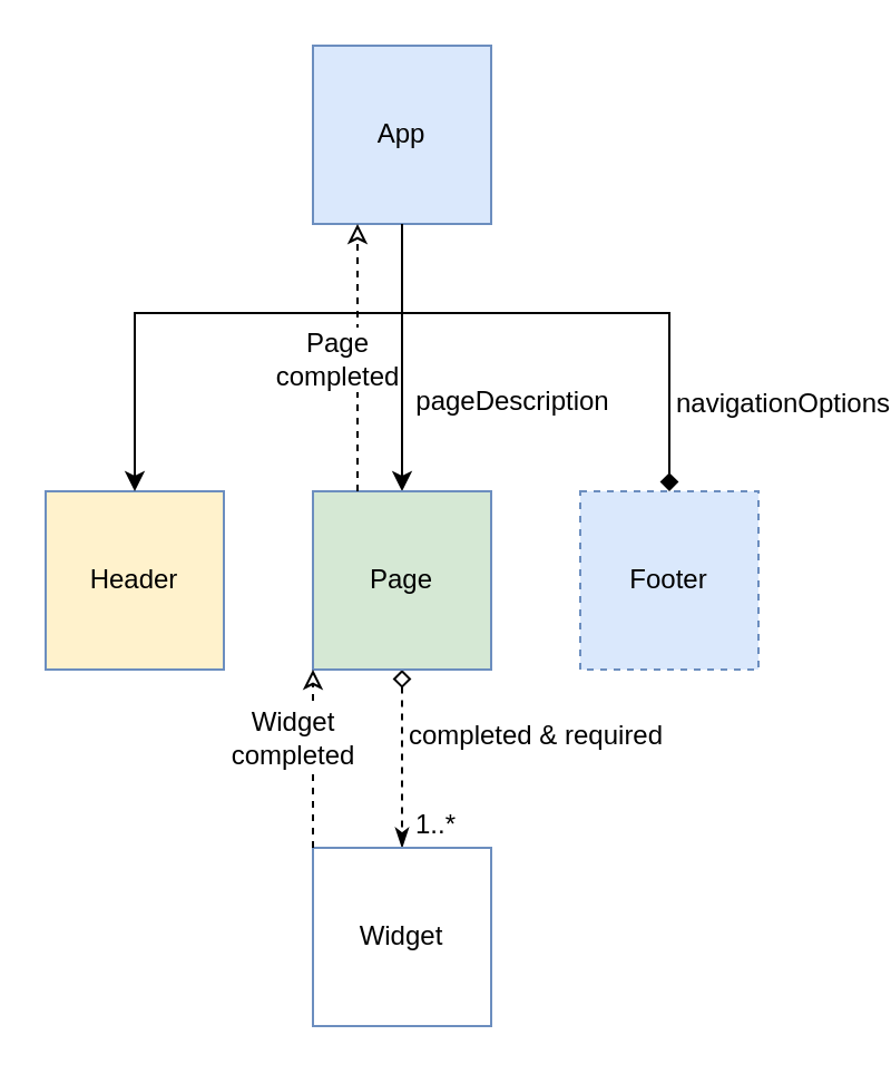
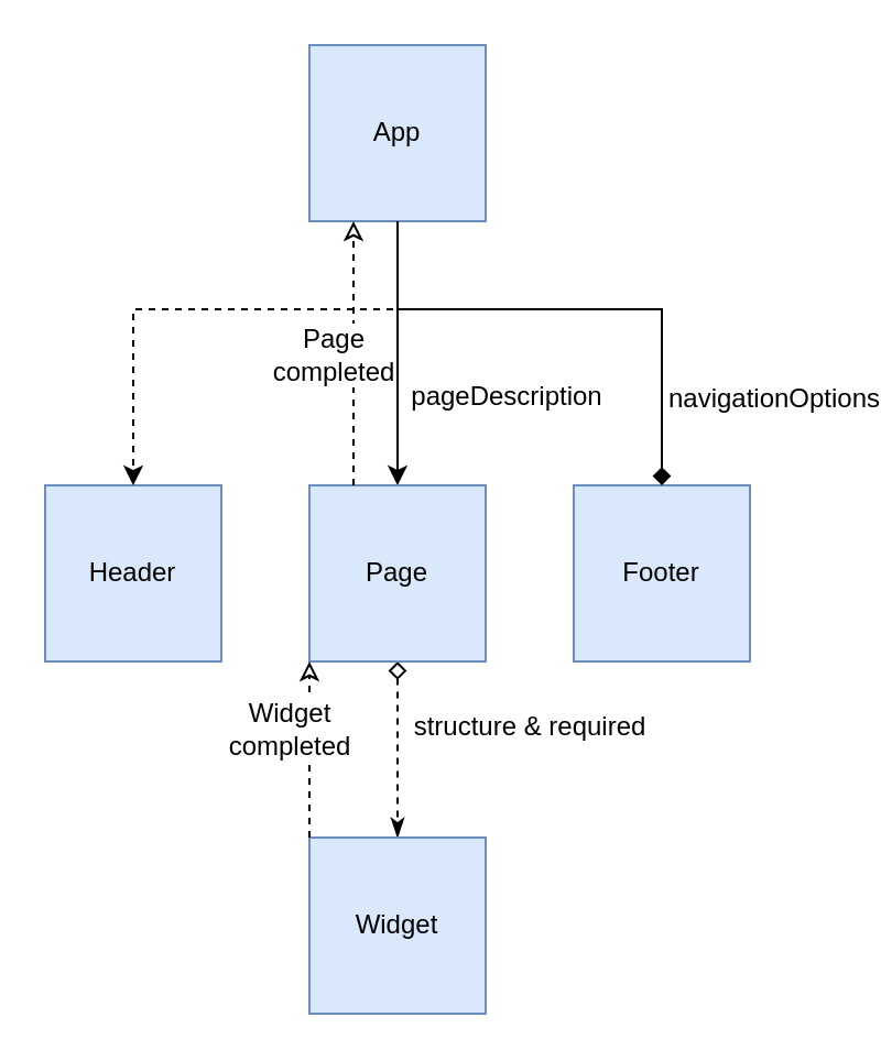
  <mxCell id="0" />
  <mxCell id="1" parent="0" />
  <mxCell id="2" value="" style="edgeStyle=orthogonalEdgeStyle;rounded=0;orthogonalLoop=1;jettySize=auto;html=1;" parent="1" source="3" target="6" edge="1"><mxGeometry relative="1" as="geometry"><Array as="points"><mxPoint x="180" y="190" /><mxPoint x="180" y="190" /></Array></mxGeometry></mxCell>
  <mxCell id="3" value="App" style="whiteSpace=wrap;html=1;aspect=fixed;fillColor=#dae8fc;strokeColor=#6c8ebf;" parent="1" vertex="1"><mxGeometry x="140" width="80" height="80" as="geometry" y="20" /></mxCell>
- <mxCell id="4" value="Header" style="whiteSpace=wrap;html=1;aspect=fixed;fillColor=#fff2cc;strokeColor=#6c8ebf;" parent="1" vertex="1"><mxGeometry x="20" y="220" width="80" height="80" as="geometry" /></mxCell>
+ <mxCell id="4" value="Header" style="whiteSpace=wrap;html=1;aspect=fixed;fillColor=#dae8fc;strokeColor=#6c8ebf;" parent="1" vertex="1"><mxGeometry x="20" y="220" width="80" height="80" as="geometry" /></mxCell>
  <mxCell id="5" value="" style="edgeStyle=orthogonalEdgeStyle;rounded=0;orthogonalLoop=1;jettySize=auto;html=1;endArrow=classicThin;endFill=1;startArrow=diamond;startFill=0;dashed=1;" parent="1" source="6" target="7" edge="1"><mxGeometry relative="1" as="geometry" /></mxCell>
- <mxCell id="6" value="Page" style="whiteSpace=wrap;html=1;aspect=fixed;fillColor=#d5e8d4;strokeColor=#6c8ebf;" parent="1" vertex="1"><mxGeometry x="140" y="220" width="80" height="80" as="geometry" /></mxCell>
- <mxCell id="7" value="Widget" style="whiteSpace=wrap;html=1;aspect=fixed;fillColor=#ffffff;strokeColor=#6c8ebf;" parent="1" vertex="1"><mxGeometry x="140" y="380" width="80" height="80" as="geometry" /></mxCell>
- <mxCell id="8" value="Footer" style="whiteSpace=wrap;html=1;aspect=fixed;fillColor=#dae8fc;strokeColor=#6c8ebf;dashed=1;" parent="1" vertex="1"><mxGeometry x="260" y="220" width="80" height="80" as="geometry" /></mxCell>
+ <mxCell id="6" value="Page" style="whiteSpace=wrap;html=1;aspect=fixed;fillColor=#dae8fc;strokeColor=#6c8ebf;" parent="1" vertex="1"><mxGeometry x="140" y="220" width="80" height="80" as="geometry" /></mxCell>
+ <mxCell id="7" value="Widget" style="whiteSpace=wrap;html=1;aspect=fixed;fillColor=#dae8fc;strokeColor=#6c8ebf;" parent="1" vertex="1"><mxGeometry x="140" y="380" width="80" height="80" as="geometry" /></mxCell>
+ <mxCell id="8" value="Footer" style="whiteSpace=wrap;html=1;aspect=fixed;fillColor=#dae8fc;strokeColor=#6c8ebf;" parent="1" vertex="1"><mxGeometry x="260" y="220" width="80" height="80" as="geometry" /></mxCell>
  <mxCell id="9" value="" style="edgeStyle=orthogonalEdgeStyle;rounded=0;orthogonalLoop=1;jettySize=auto;html=1;exitX=0.5;exitY=1;exitDx=0;exitDy=0;entryX=0.5;entryY=0;entryDx=0;entryDy=0;endArrow=diamond;" parent="1" source="3" target="8" edge="1"><mxGeometry relative="1" as="geometry"><mxPoint x="190" y="150" as="sourcePoint" /><mxPoint x="190" y="230" as="targetPoint" /><Array as="points"><mxPoint x="300" y="140" /></Array></mxGeometry></mxCell>
  <mxCell id="10" value="navigationOptions" style="text;html=1;align=center;verticalAlign=middle;resizable=0;points=[];" parent="9" vertex="1" connectable="0"><mxGeometry x="0.525" y="-2" relative="1" as="geometry"><mxPoint x="52" y="17" as="offset" /></mxGeometry></mxCell>
- <mxCell id="11" value="" style="edgeStyle=orthogonalEdgeStyle;rounded=0;orthogonalLoop=1;jettySize=auto;html=1;exitX=0.5;exitY=1;exitDx=0;exitDy=0;entryX=0.5;entryY=0;entryDx=0;entryDy=0;" parent="1" source="3" target="4" edge="1"><mxGeometry relative="1" as="geometry"><mxPoint x="190" y="150" as="sourcePoint" /><mxPoint x="190" y="230" as="targetPoint" /><Array as="points"><mxPoint x="60" y="140" /></Array></mxGeometry></mxCell>
+ <mxCell id="11" value="" style="edgeStyle=orthogonalEdgeStyle;rounded=0;orthogonalLoop=1;jettySize=auto;html=1;exitX=0.5;exitY=1;exitDx=0;exitDy=0;entryX=0.5;entryY=0;entryDx=0;entryDy=0;dashed=1;" parent="1" source="3" target="4" edge="1"><mxGeometry relative="1" as="geometry"><mxPoint x="190" y="150" as="sourcePoint" /><mxPoint x="190" y="230" as="targetPoint" /><Array as="points"><mxPoint x="60" y="140" /></Array></mxGeometry></mxCell>
  <mxCell id="12" value="pageDescription" style="text;html=1;strokeColor=none;fillColor=none;align=center;verticalAlign=middle;whiteSpace=wrap;rounded=0;" parent="1" vertex="1"><mxGeometry x="210" y="170" width="40" height="20" as="geometry" /></mxCell>
  <mxCell id="13" value="" style="endArrow=classic;dashed=1;html=1;entryX=0.25;entryY=1;entryDx=0;entryDy=0;exitX=0.25;exitY=0;exitDx=0;exitDy=0;endFill=0;" parent="1" source="6" target="3" edge="1"><mxGeometry width="50" height="50" relative="1" as="geometry"><mxPoint x="20" y="440" as="sourcePoint" /><mxPoint x="70" y="390" as="targetPoint" /></mxGeometry></mxCell>
  <mxCell id="14" value="Page&lt;br&gt;completed" style="text;html=1;align=center;verticalAlign=middle;resizable=0;points=[];labelBackgroundColor=#ffffff;" parent="13" vertex="1" connectable="0"><mxGeometry x="-0.5" y="2" relative="1" as="geometry"><mxPoint x="-8" y="-30" as="offset" /></mxGeometry></mxCell>
- <mxCell id="15" value="1..*" style="text;html=1;align=center;verticalAlign=middle;resizable=0;points=[];autosize=1;" parent="1" vertex="1"><mxGeometry x="180" y="360" width="30" height="20" as="geometry" /></mxCell>
  <mxCell id="16" value="" style="endArrow=classic;dashed=1;html=1;entryX=0;entryY=1;entryDx=0;entryDy=0;endFill=0;" parent="1" target="6" edge="1"><mxGeometry width="50" height="50" relative="1" as="geometry"><mxPoint x="140" y="380" as="sourcePoint" /><mxPoint x="170" y="110" as="targetPoint" /><Array as="points"><mxPoint x="140" y="380" /></Array></mxGeometry></mxCell>
  <mxCell id="17" value="Widget&lt;br&gt;completed" style="text;html=1;align=center;verticalAlign=middle;resizable=0;points=[];labelBackgroundColor=#ffffff;" parent="16" vertex="1" connectable="0"><mxGeometry x="-0.5" y="2" relative="1" as="geometry"><mxPoint x="-8" y="-30" as="offset" /></mxGeometry></mxCell>
- <mxCell id="18" value="completed &amp;amp; required" style="text;html=1;align=center;verticalAlign=middle;resizable=0;points=[];autosize=1;" vertex="1" parent="1"><mxGeometry x="180" y="320" width="120" height="20" as="geometry" /></mxCell>
+ <mxCell id="18" value="structure &amp;amp; required" style="text;html=1;align=center;verticalAlign=middle;resizable=0;points=[];autosize=1;" vertex="1" parent="1"><mxGeometry x="180" y="320" width="120" height="20" as="geometry" /></mxCell>
